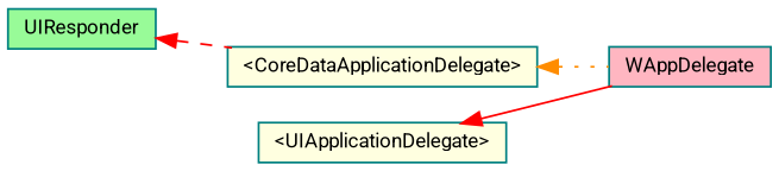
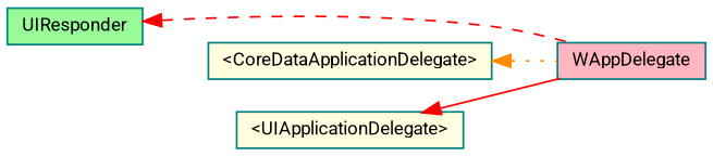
  digraph {
    fontname=Roboto
    rankdir=LR
    node [color=teal fillcolor=lightyellow fontname=Roboto fontsize=10 shape=record style=filled]
    edge [color=red dir=back fontname=Roboto fontsize=10 labelfontname=Helvetica labelfontsize=10]
    n1 [fillcolor=lightpink fontcolor=black height=0.2 label=WAppDelegate width=0.4]
    n2 [fillcolor=palegreen height=0.2 label=UIResponder width=0.4]
    n3 [height=0.2 label="\<CoreDataApplicationDelegate\>" width=0.4]
    n4 [height=0.2 label="\<UIApplicationDelegate\>" width=0.4]
-   n2 -> n3 [style=dashed]
+   n2 -> n1 [style=dashed]
    n3 -> n1 [color=darkorange style=dotted]
    n4 -> n1 [style=solid]
  }
